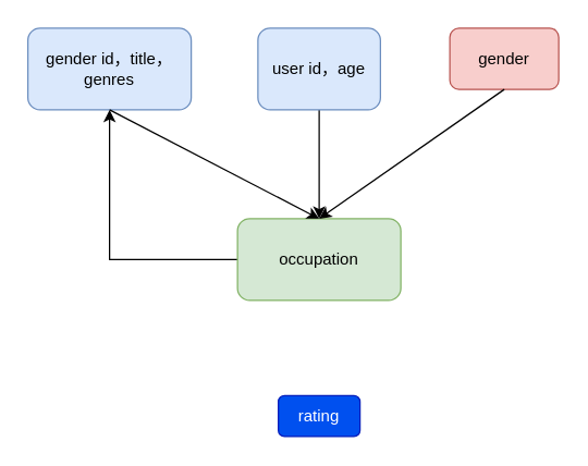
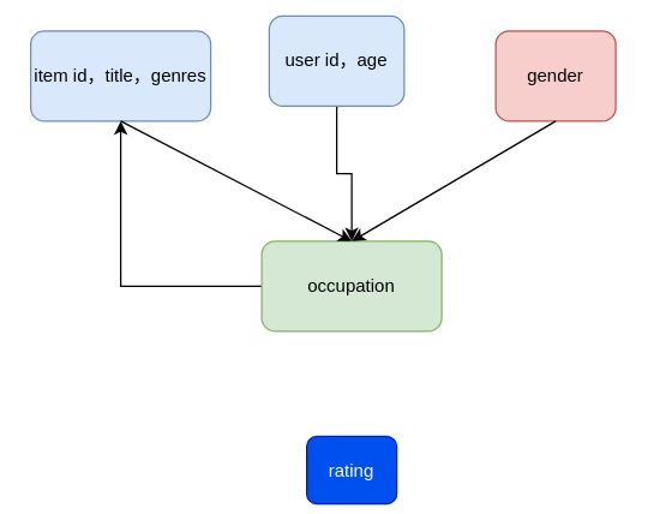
  <mxCell id="0" />
  <mxCell id="1" parent="0" />
  <mxCell id="2" style="edgeStyle=orthogonalEdgeStyle;rounded=0;orthogonalLoop=1;jettySize=auto;html=1;entryX=0.5;entryY=0;entryDx=0;entryDy=0;" edge="1" parent="1" source="3" target="5"><mxGeometry relative="1" as="geometry" /></mxCell>
- <mxCell id="3" value="user id，age" style="rounded=1;whiteSpace=wrap;html=1;fillColor=#dae8fc;strokeColor=#6c8ebf;" vertex="1" parent="1"><mxGeometry x="189" y="20" width="90" height="60" as="geometry" /></mxCell>
+ <mxCell id="3" value="user id，age" style="rounded=1;whiteSpace=wrap;html=1;fillColor=#dae8fc;strokeColor=#6c8ebf;" vertex="1" parent="1"><mxGeometry x="179" y="10" width="90" height="60" as="geometry" /></mxCell>
  <mxCell id="4" style="edgeStyle=orthogonalEdgeStyle;rounded=0;orthogonalLoop=1;jettySize=auto;html=1;" edge="1" parent="1" source="5" target="6"><mxGeometry relative="1" as="geometry" /></mxCell>
  <mxCell id="5" value="occupation" style="rounded=1;whiteSpace=wrap;html=1;fillColor=#d5e8d4;strokeColor=#82b366;" vertex="1" parent="1"><mxGeometry x="174" y="160" width="120" height="60" as="geometry" /></mxCell>
- <mxCell id="6" value="gender id，title，genres" style="rounded=1;whiteSpace=wrap;html=1;fillColor=#dae8fc;strokeColor=#6c8ebf;" vertex="1" parent="1"><mxGeometry x="20" y="20" width="120" height="60" as="geometry" /></mxCell>
- <mxCell id="7" value="gender" style="rounded=1;whiteSpace=wrap;html=1;fillColor=#f8cecc;strokeColor=#b85450;" vertex="1" parent="1"><mxGeometry x="330" y="20" width="80" height="45" as="geometry" /></mxCell>
- <mxCell id="8" value="rating" style="rounded=1;whiteSpace=wrap;html=1;fillColor=#0050ef;fontColor=#ffffff;strokeColor=#001DBC;" vertex="1" parent="1"><mxGeometry x="204" y="290" width="60" height="30" as="geometry" /></mxCell>
+ <mxCell id="6" value="item id，title，genres" style="rounded=1;whiteSpace=wrap;html=1;fillColor=#dae8fc;strokeColor=#6c8ebf;" vertex="1" parent="1"><mxGeometry x="20" y="20" width="120" height="60" as="geometry" /></mxCell>
+ <mxCell id="7" value="gender" style="rounded=1;whiteSpace=wrap;html=1;fillColor=#f8cecc;strokeColor=#b85450;" vertex="1" parent="1"><mxGeometry x="330" y="20" width="80" height="60" as="geometry" /></mxCell>
+ <mxCell id="8" value="rating" style="rounded=1;whiteSpace=wrap;html=1;fillColor=#0050ef;fontColor=#ffffff;strokeColor=#001DBC;" vertex="1" parent="1"><mxGeometry x="204" y="290" width="60" height="45" as="geometry" /></mxCell>
  <mxCell id="9" value="" style="endArrow=classic;html=1;rounded=0;exitX=0.5;exitY=1;exitDx=0;exitDy=0;" edge="1" parent="1" source="6"><mxGeometry width="50" height="50" relative="1" as="geometry"><mxPoint x="210" y="220" as="sourcePoint" /><mxPoint x="234" y="160" as="targetPoint" /></mxGeometry></mxCell>
  <mxCell id="10" value="" style="endArrow=classic;html=1;rounded=0;exitX=0.5;exitY=1;exitDx=0;exitDy=0;entryX=0.5;entryY=0;entryDx=0;entryDy=0;" edge="1" parent="1" source="7" target="5"><mxGeometry width="50" height="50" relative="1" as="geometry"><mxPoint x="210" y="220" as="sourcePoint" /><mxPoint x="180" y="250" as="targetPoint" /></mxGeometry></mxCell>
